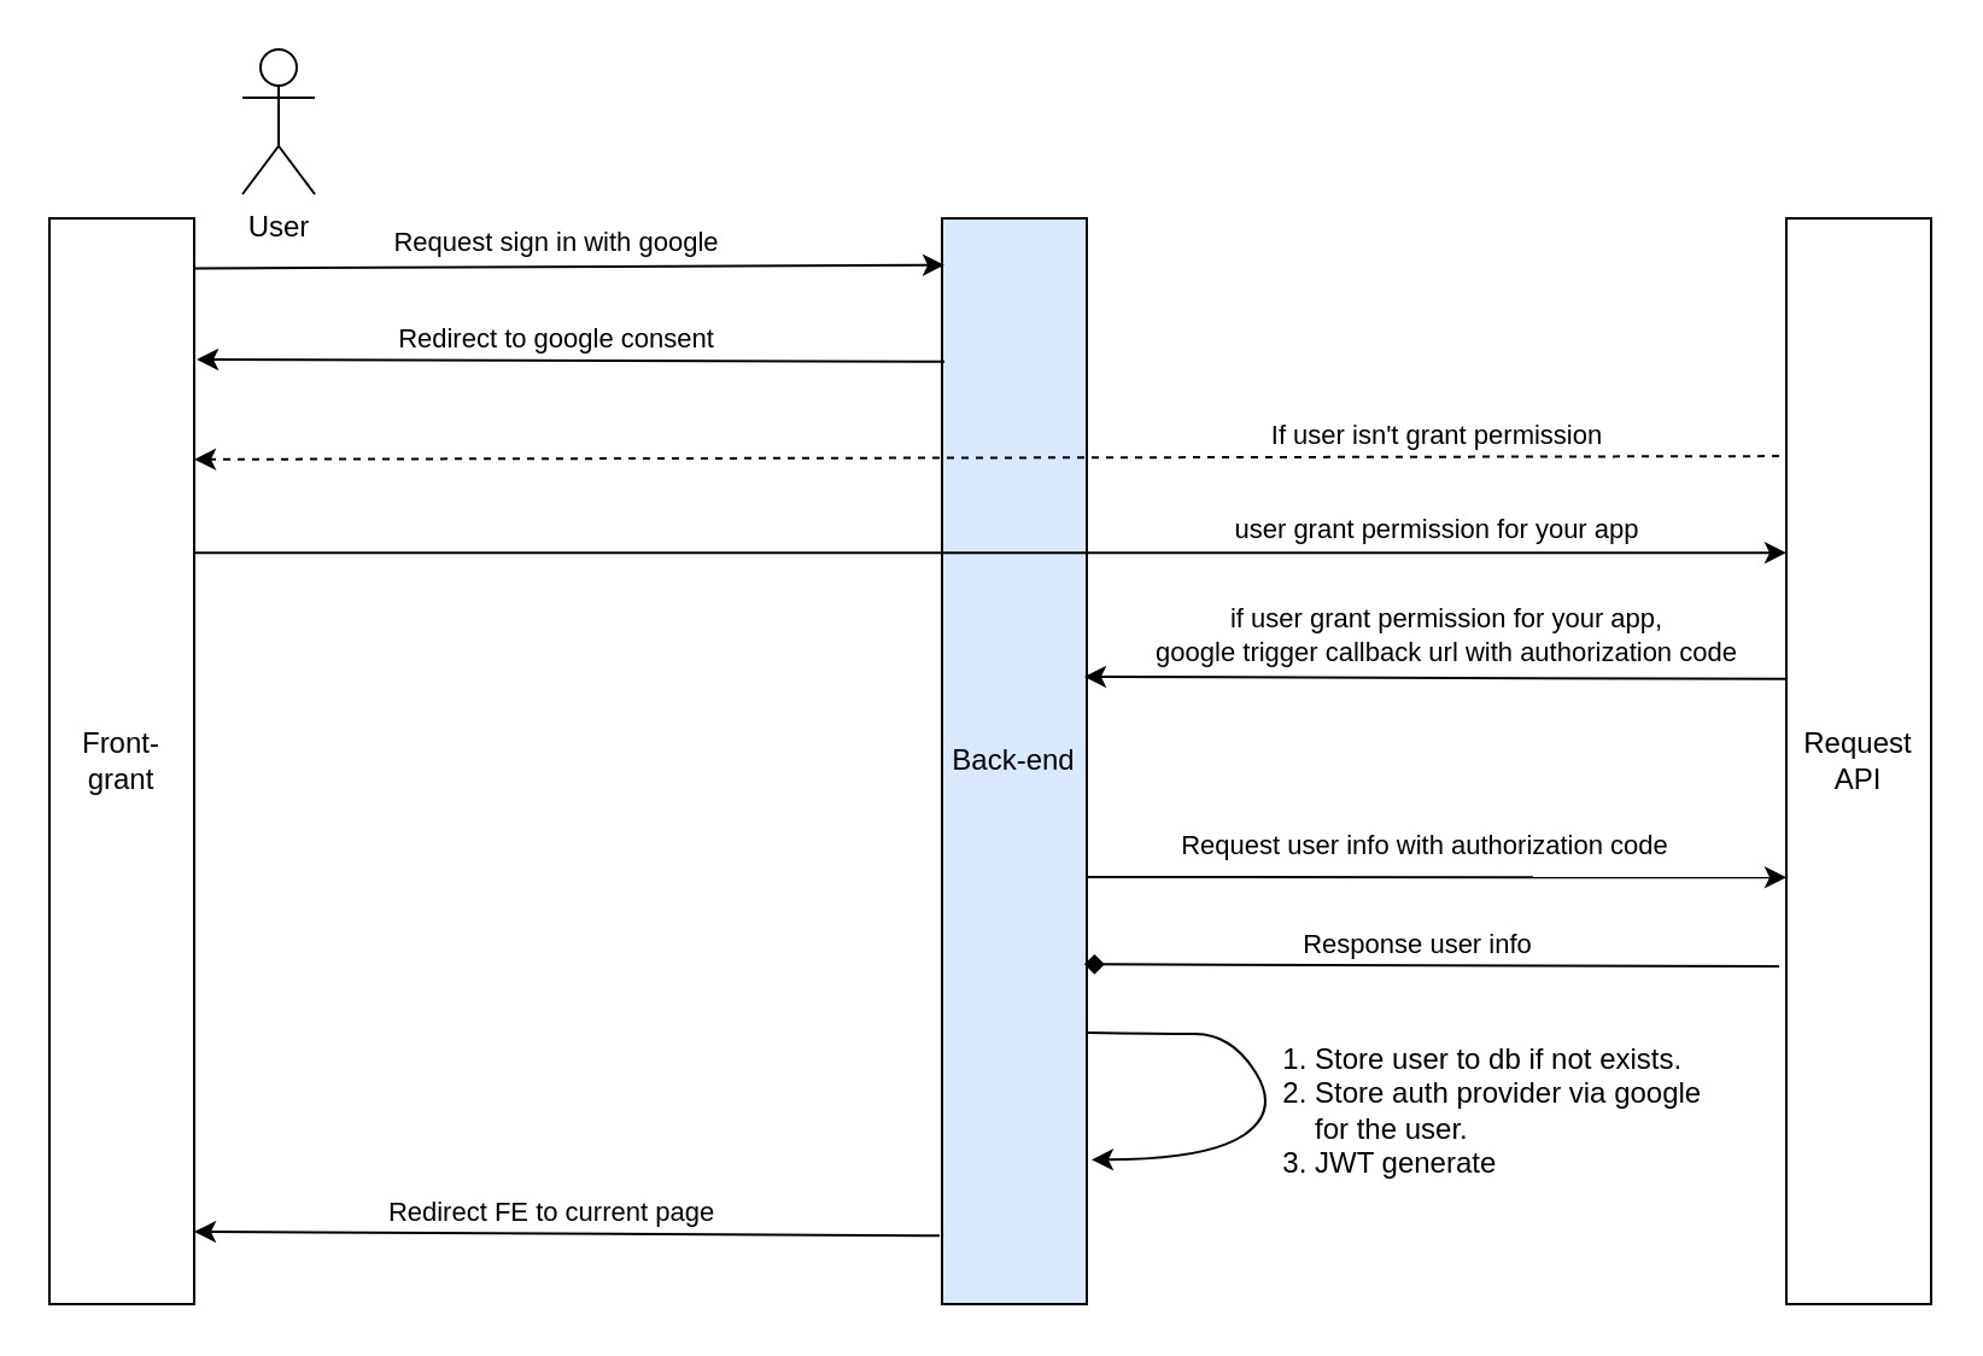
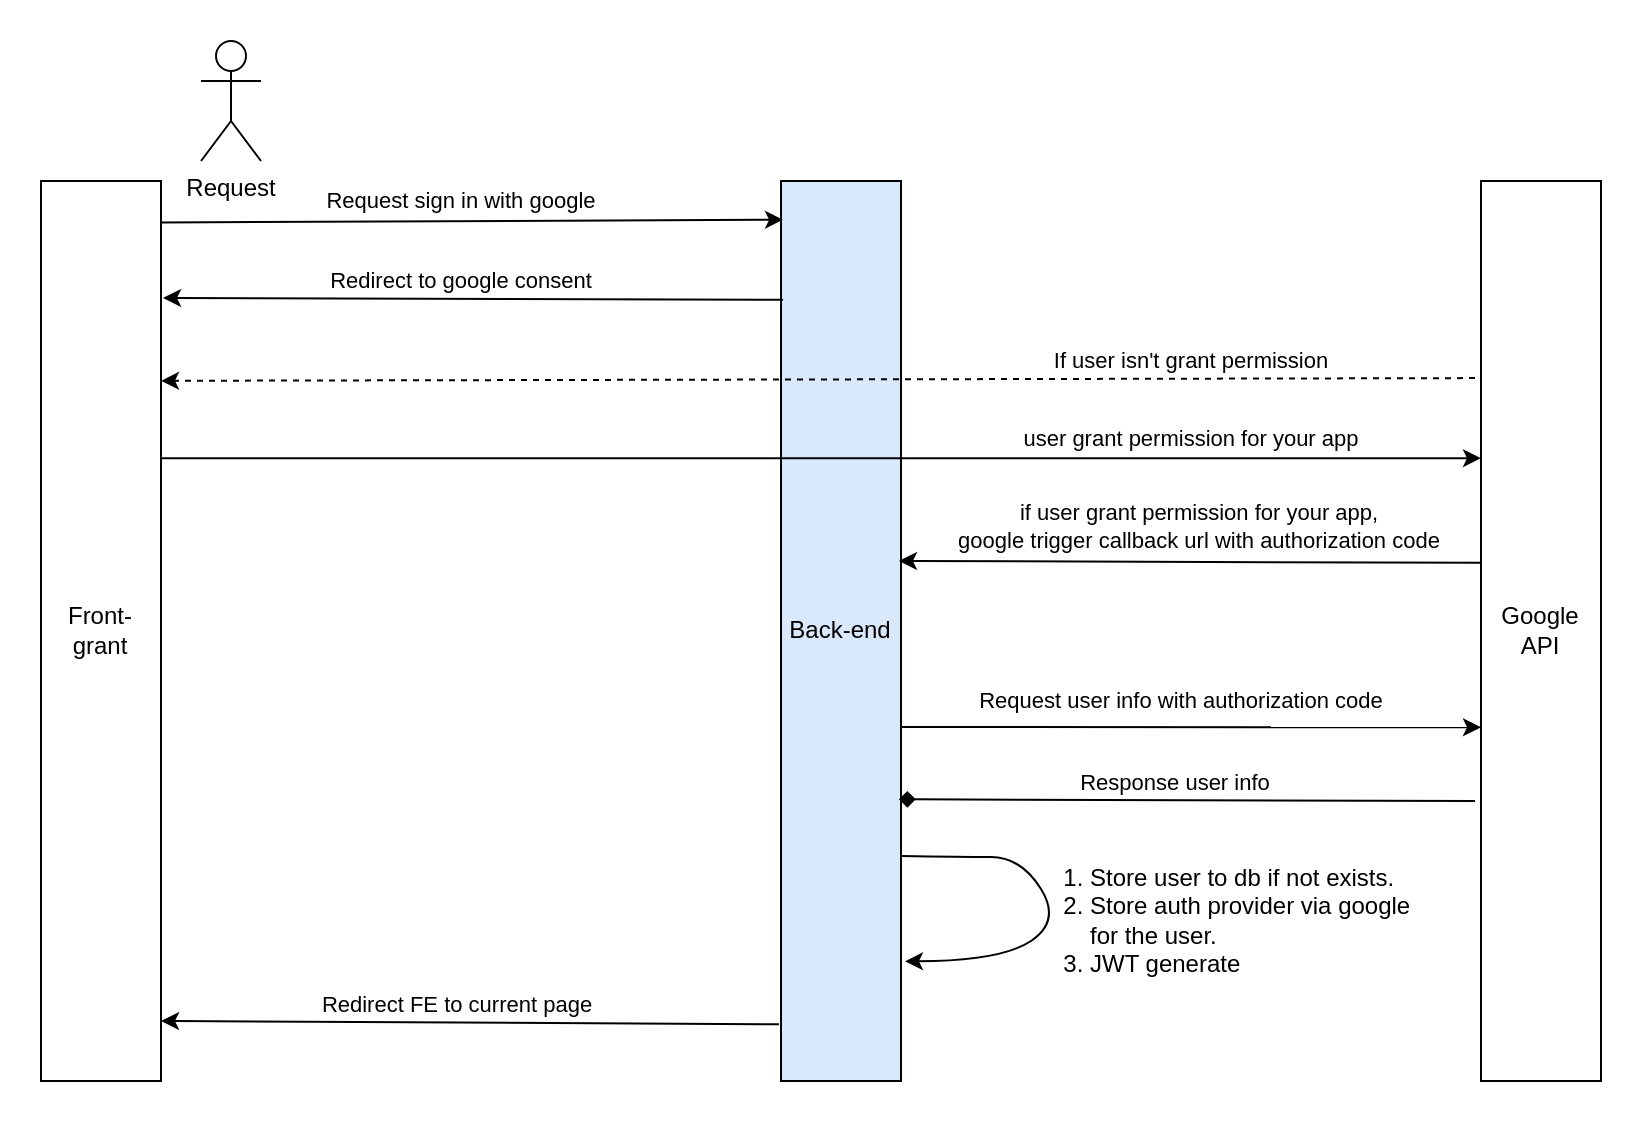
  <mxCell id="0" />
  <mxCell id="1" parent="0" />
- <mxCell id="2" value="User" style="shape=umlActor;verticalLabelPosition=bottom;verticalAlign=top;html=1;outlineConnect=0;" vertex="1" parent="1"><mxGeometry x="100" y="20" width="30" height="60" as="geometry" /></mxCell>
+ <mxCell id="2" value="Request" style="shape=umlActor;verticalLabelPosition=bottom;verticalAlign=top;html=1;outlineConnect=0;" vertex="1" parent="1"><mxGeometry x="100" y="20" width="30" height="60" as="geometry" /></mxCell>
  <mxCell id="3" value="Front-grant" style="rounded=0;whiteSpace=wrap;html=1;" vertex="1" parent="1"><mxGeometry x="20" y="90" width="60" height="450" as="geometry" /></mxCell>
  <mxCell id="4" value="Back-end" style="rounded=0;whiteSpace=wrap;html=1;fillColor=#dae8fc;" vertex="1" parent="1"><mxGeometry x="390" y="90" width="60" height="450" as="geometry" /></mxCell>
- <mxCell id="5" value="Request API" style="rounded=0;whiteSpace=wrap;html=1;" vertex="1" parent="1"><mxGeometry x="740" y="90" width="60" height="450" as="geometry" /></mxCell>
+ <mxCell id="5" value="Google API" style="rounded=0;whiteSpace=wrap;html=1;" vertex="1" parent="1"><mxGeometry x="740" y="90" width="60" height="450" as="geometry" /></mxCell>
  <mxCell id="6" value="Request sign in with google" style="endArrow=classic;html=1;rounded=0;exitX=1;exitY=0.046;exitDx=0;exitDy=0;exitPerimeter=0;entryX=0.017;entryY=0.043;entryDx=0;entryDy=0;entryPerimeter=0;" edge="1" parent="1" source="3" target="4"><mxGeometry x="-0.035" y="10" width="50" height="50" relative="1" as="geometry"><mxPoint x="350" y="310" as="sourcePoint" /><mxPoint x="400" y="260" as="targetPoint" /><mxPoint as="offset" /></mxGeometry></mxCell>
  <mxCell id="7" value="Redirect to google consent" style="endArrow=classic;html=1;rounded=0;exitX=0.017;exitY=0.132;exitDx=0;exitDy=0;exitPerimeter=0;entryX=1.017;entryY=0.13;entryDx=0;entryDy=0;entryPerimeter=0;" edge="1" parent="1" source="4" target="3"><mxGeometry x="0.039" y="-9" width="50" height="50" relative="1" as="geometry"><mxPoint x="450" y="161.35" as="sourcePoint" /><mxPoint x="150" y="160" as="targetPoint" /><mxPoint as="offset" /></mxGeometry></mxCell>
  <mxCell id="8" value="user grant permission for your app" style="endArrow=classic;html=1;rounded=0;exitX=1;exitY=0.308;exitDx=0;exitDy=0;exitPerimeter=0;entryX=0;entryY=0.308;entryDx=0;entryDy=0;entryPerimeter=0;" edge="1" parent="1" source="3" target="5"><mxGeometry x="0.561" y="10" width="50" height="50" relative="1" as="geometry"><mxPoint x="143.98" y="201.35" as="sourcePoint" /><mxPoint x="390" y="200" as="targetPoint" /><mxPoint as="offset" /></mxGeometry></mxCell>
  <mxCell id="9" value="If user isn't grant permission" style="endArrow=classic;html=1;rounded=0;exitX=-0.05;exitY=0.219;exitDx=0;exitDy=0;exitPerimeter=0;entryX=1;entryY=0.222;entryDx=0;entryDy=0;entryPerimeter=0;dashed=1;" edge="1" parent="1" source="5" target="3"><mxGeometry x="-0.568" y="-9" width="50" height="50" relative="1" as="geometry"><mxPoint x="390" y="200.9" as="sourcePoint" /><mxPoint x="145" y="200" as="targetPoint" /><mxPoint as="offset" /></mxGeometry></mxCell>
  <mxCell id="10" value="if user grant permission for your app,&lt;br&gt;google trigger callback url with authorization code" style="endArrow=classic;html=1;rounded=0;entryX=1;entryY=0.481;entryDx=0;entryDy=0;entryPerimeter=0;exitX=0.017;exitY=0.483;exitDx=0;exitDy=0;exitPerimeter=0;" edge="1" parent="1"><mxGeometry x="-0.03" y="-17" width="50" height="50" relative="1" as="geometry"><mxPoint x="740" y="280.9" as="sourcePoint" /><mxPoint x="448.98" y="280" as="targetPoint" /><mxPoint as="offset" /></mxGeometry></mxCell>
  <mxCell id="11" value="Request user info with authorization code" style="endArrow=classic;html=1;rounded=0;entryX=0;entryY=0.607;entryDx=0;entryDy=0;entryPerimeter=0;" edge="1" parent="1" target="5"><mxGeometry x="-0.035" y="13" width="50" height="50" relative="1" as="geometry"><mxPoint x="450" y="363" as="sourcePoint" /><mxPoint x="740" y="360" as="targetPoint" /><mxPoint as="offset" /></mxGeometry></mxCell>
  <mxCell id="12" value="Response user info" style="endArrow=diamond;html=1;rounded=0;entryX=0.983;entryY=0.687;entryDx=0;entryDy=0;entryPerimeter=0;exitX=-0.05;exitY=0.689;exitDx=0;exitDy=0;exitPerimeter=0;" edge="1" parent="1" source="5" target="4"><mxGeometry x="0.039" y="-9" width="50" height="50" relative="1" as="geometry"><mxPoint x="740" y="400" as="sourcePoint" /><mxPoint x="450" y="400" as="targetPoint" /><mxPoint as="offset" /></mxGeometry></mxCell>
  <mxCell id="13" value="" style="curved=1;endArrow=classic;html=1;rounded=0;exitX=1;exitY=0.75;exitDx=0;exitDy=0;entryX=1.033;entryY=0.867;entryDx=0;entryDy=0;entryPerimeter=0;" edge="1" parent="1" source="4" target="4"><mxGeometry width="50" height="50" relative="1" as="geometry"><mxPoint x="350" y="360" as="sourcePoint" /><mxPoint x="400" y="310" as="targetPoint" /><Array as="points"><mxPoint x="480" y="428" /><mxPoint x="510" y="428" /><mxPoint x="530" y="460" /><mxPoint x="500" y="480" /></Array></mxGeometry></mxCell>
  <mxCell id="14" value="&lt;ol&gt;&lt;li&gt;Store user to db if not exists.&lt;/li&gt;&lt;li&gt;Store auth provider via google for the user.&lt;/li&gt;&lt;li&gt;JWT generate&lt;/li&gt;&lt;/ol&gt;&lt;p&gt;&lt;/p&gt;" style="text;html=1;strokeColor=none;fillColor=none;spacing=5;spacingTop=-20;whiteSpace=wrap;overflow=hidden;rounded=0;" vertex="1" parent="1"><mxGeometry x="500" y="430" width="220" height="70" as="geometry" /></mxCell>
  <mxCell id="15" value="Redirect FE to current page" style="endArrow=classic;html=1;rounded=0;exitX=-0.017;exitY=0.937;exitDx=0;exitDy=0;exitPerimeter=0;entryX=1.017;entryY=0.13;entryDx=0;entryDy=0;entryPerimeter=0;" edge="1" parent="1" source="4"><mxGeometry x="0.039" y="-9" width="50" height="50" relative="1" as="geometry"><mxPoint x="390" y="510.9" as="sourcePoint" /><mxPoint x="80" y="510" as="targetPoint" /><mxPoint as="offset" /></mxGeometry></mxCell>
